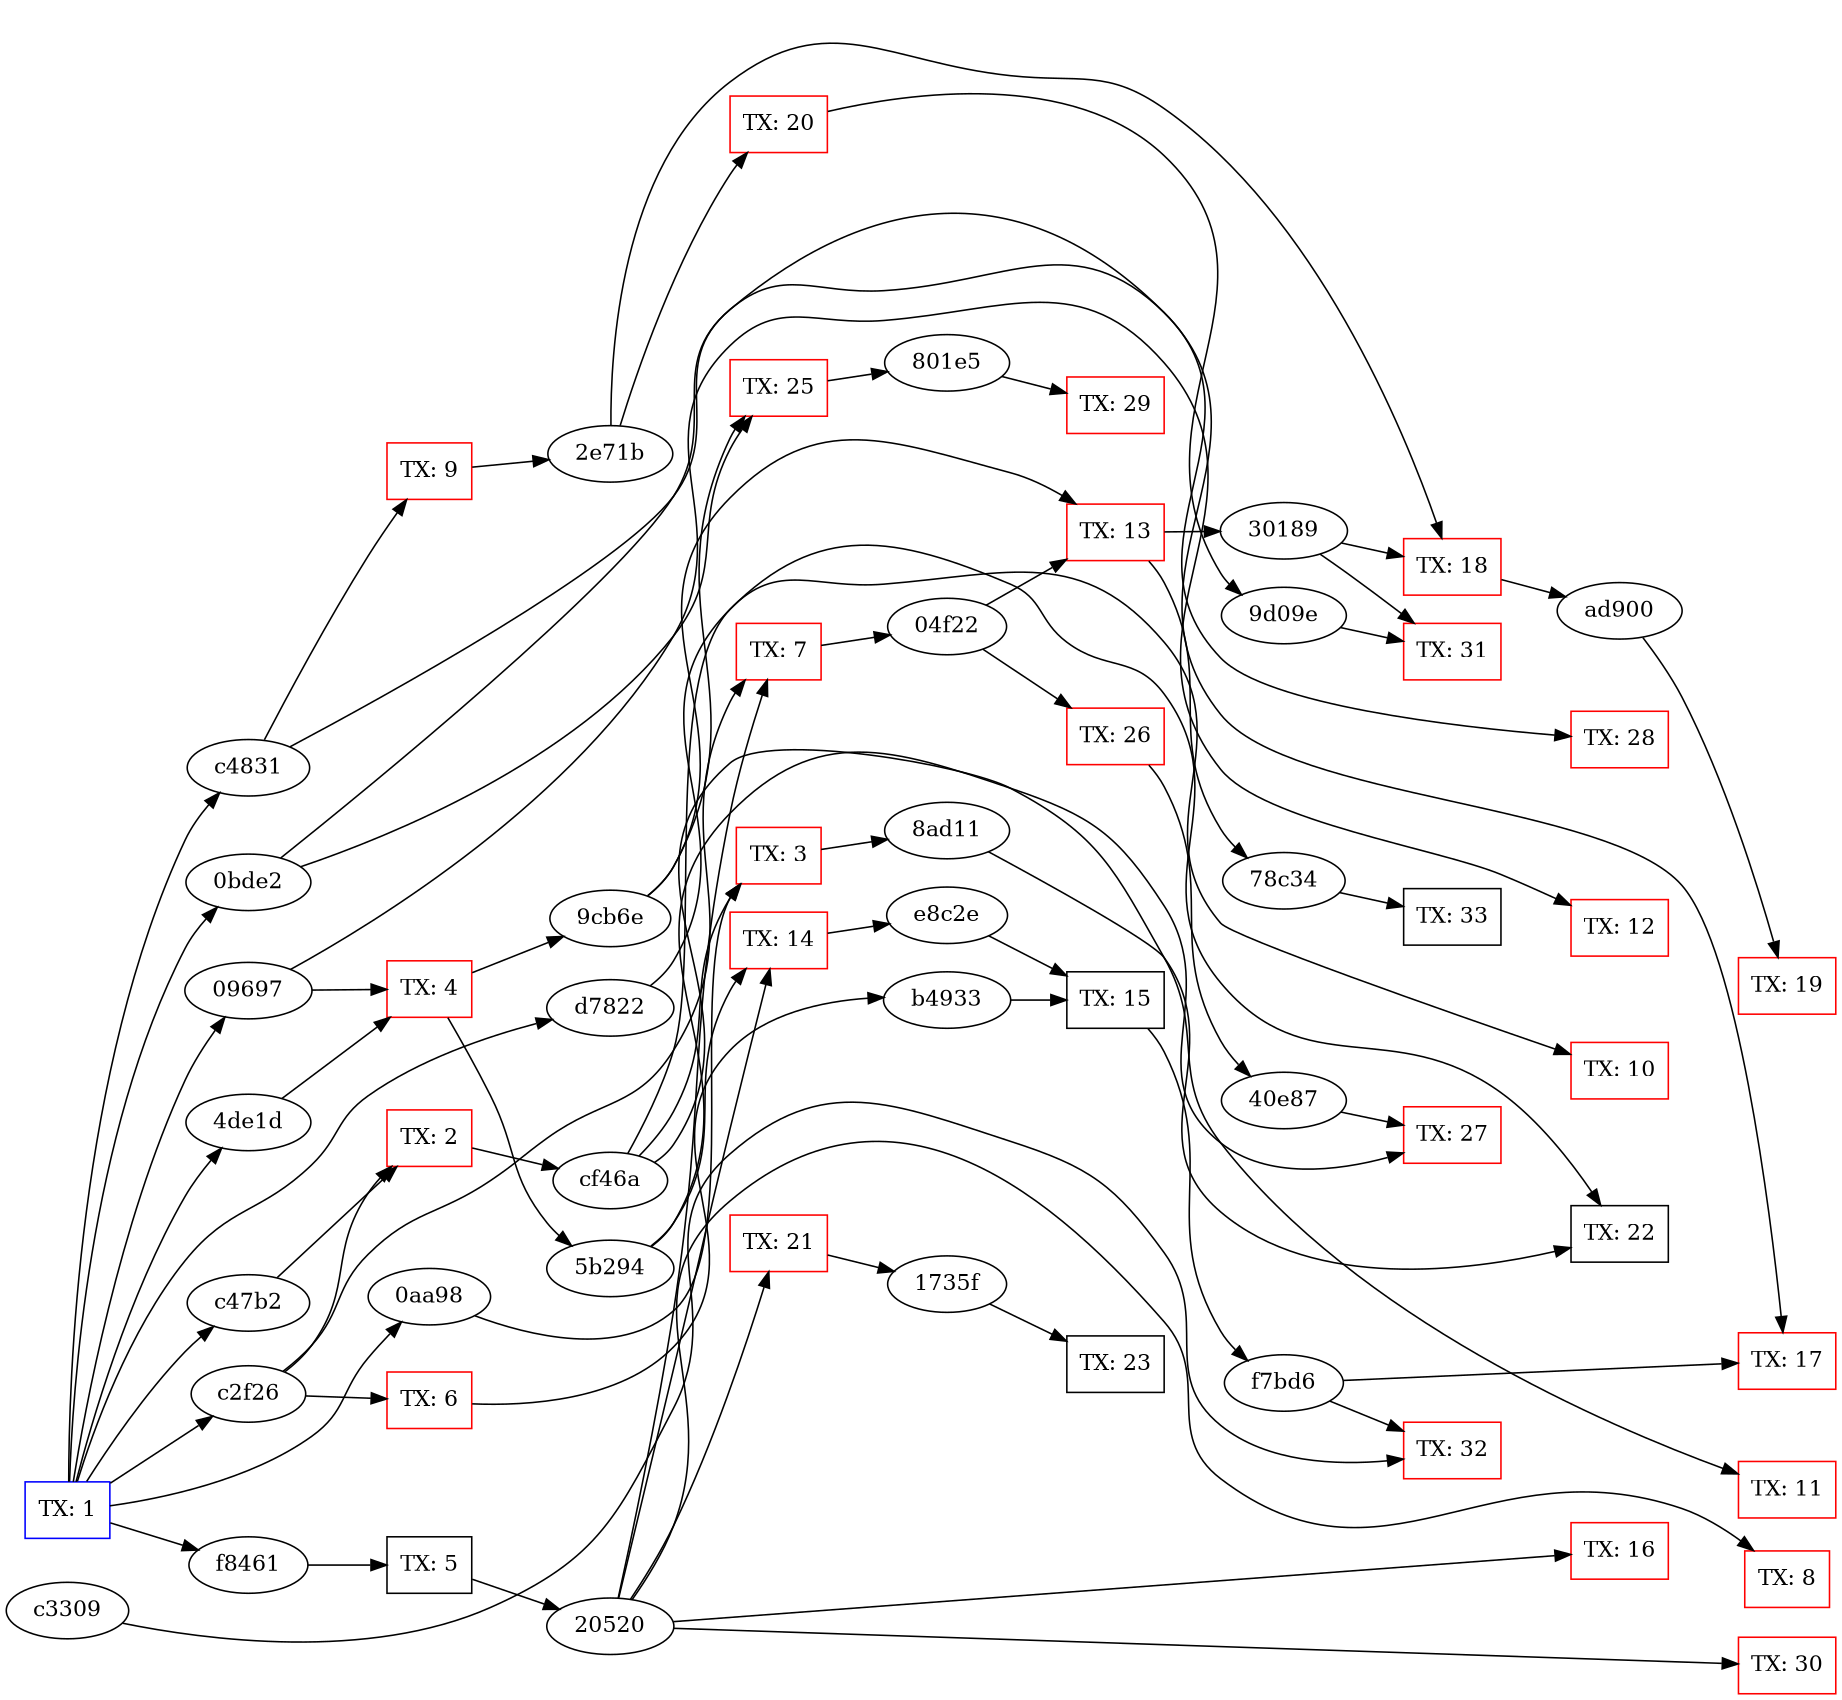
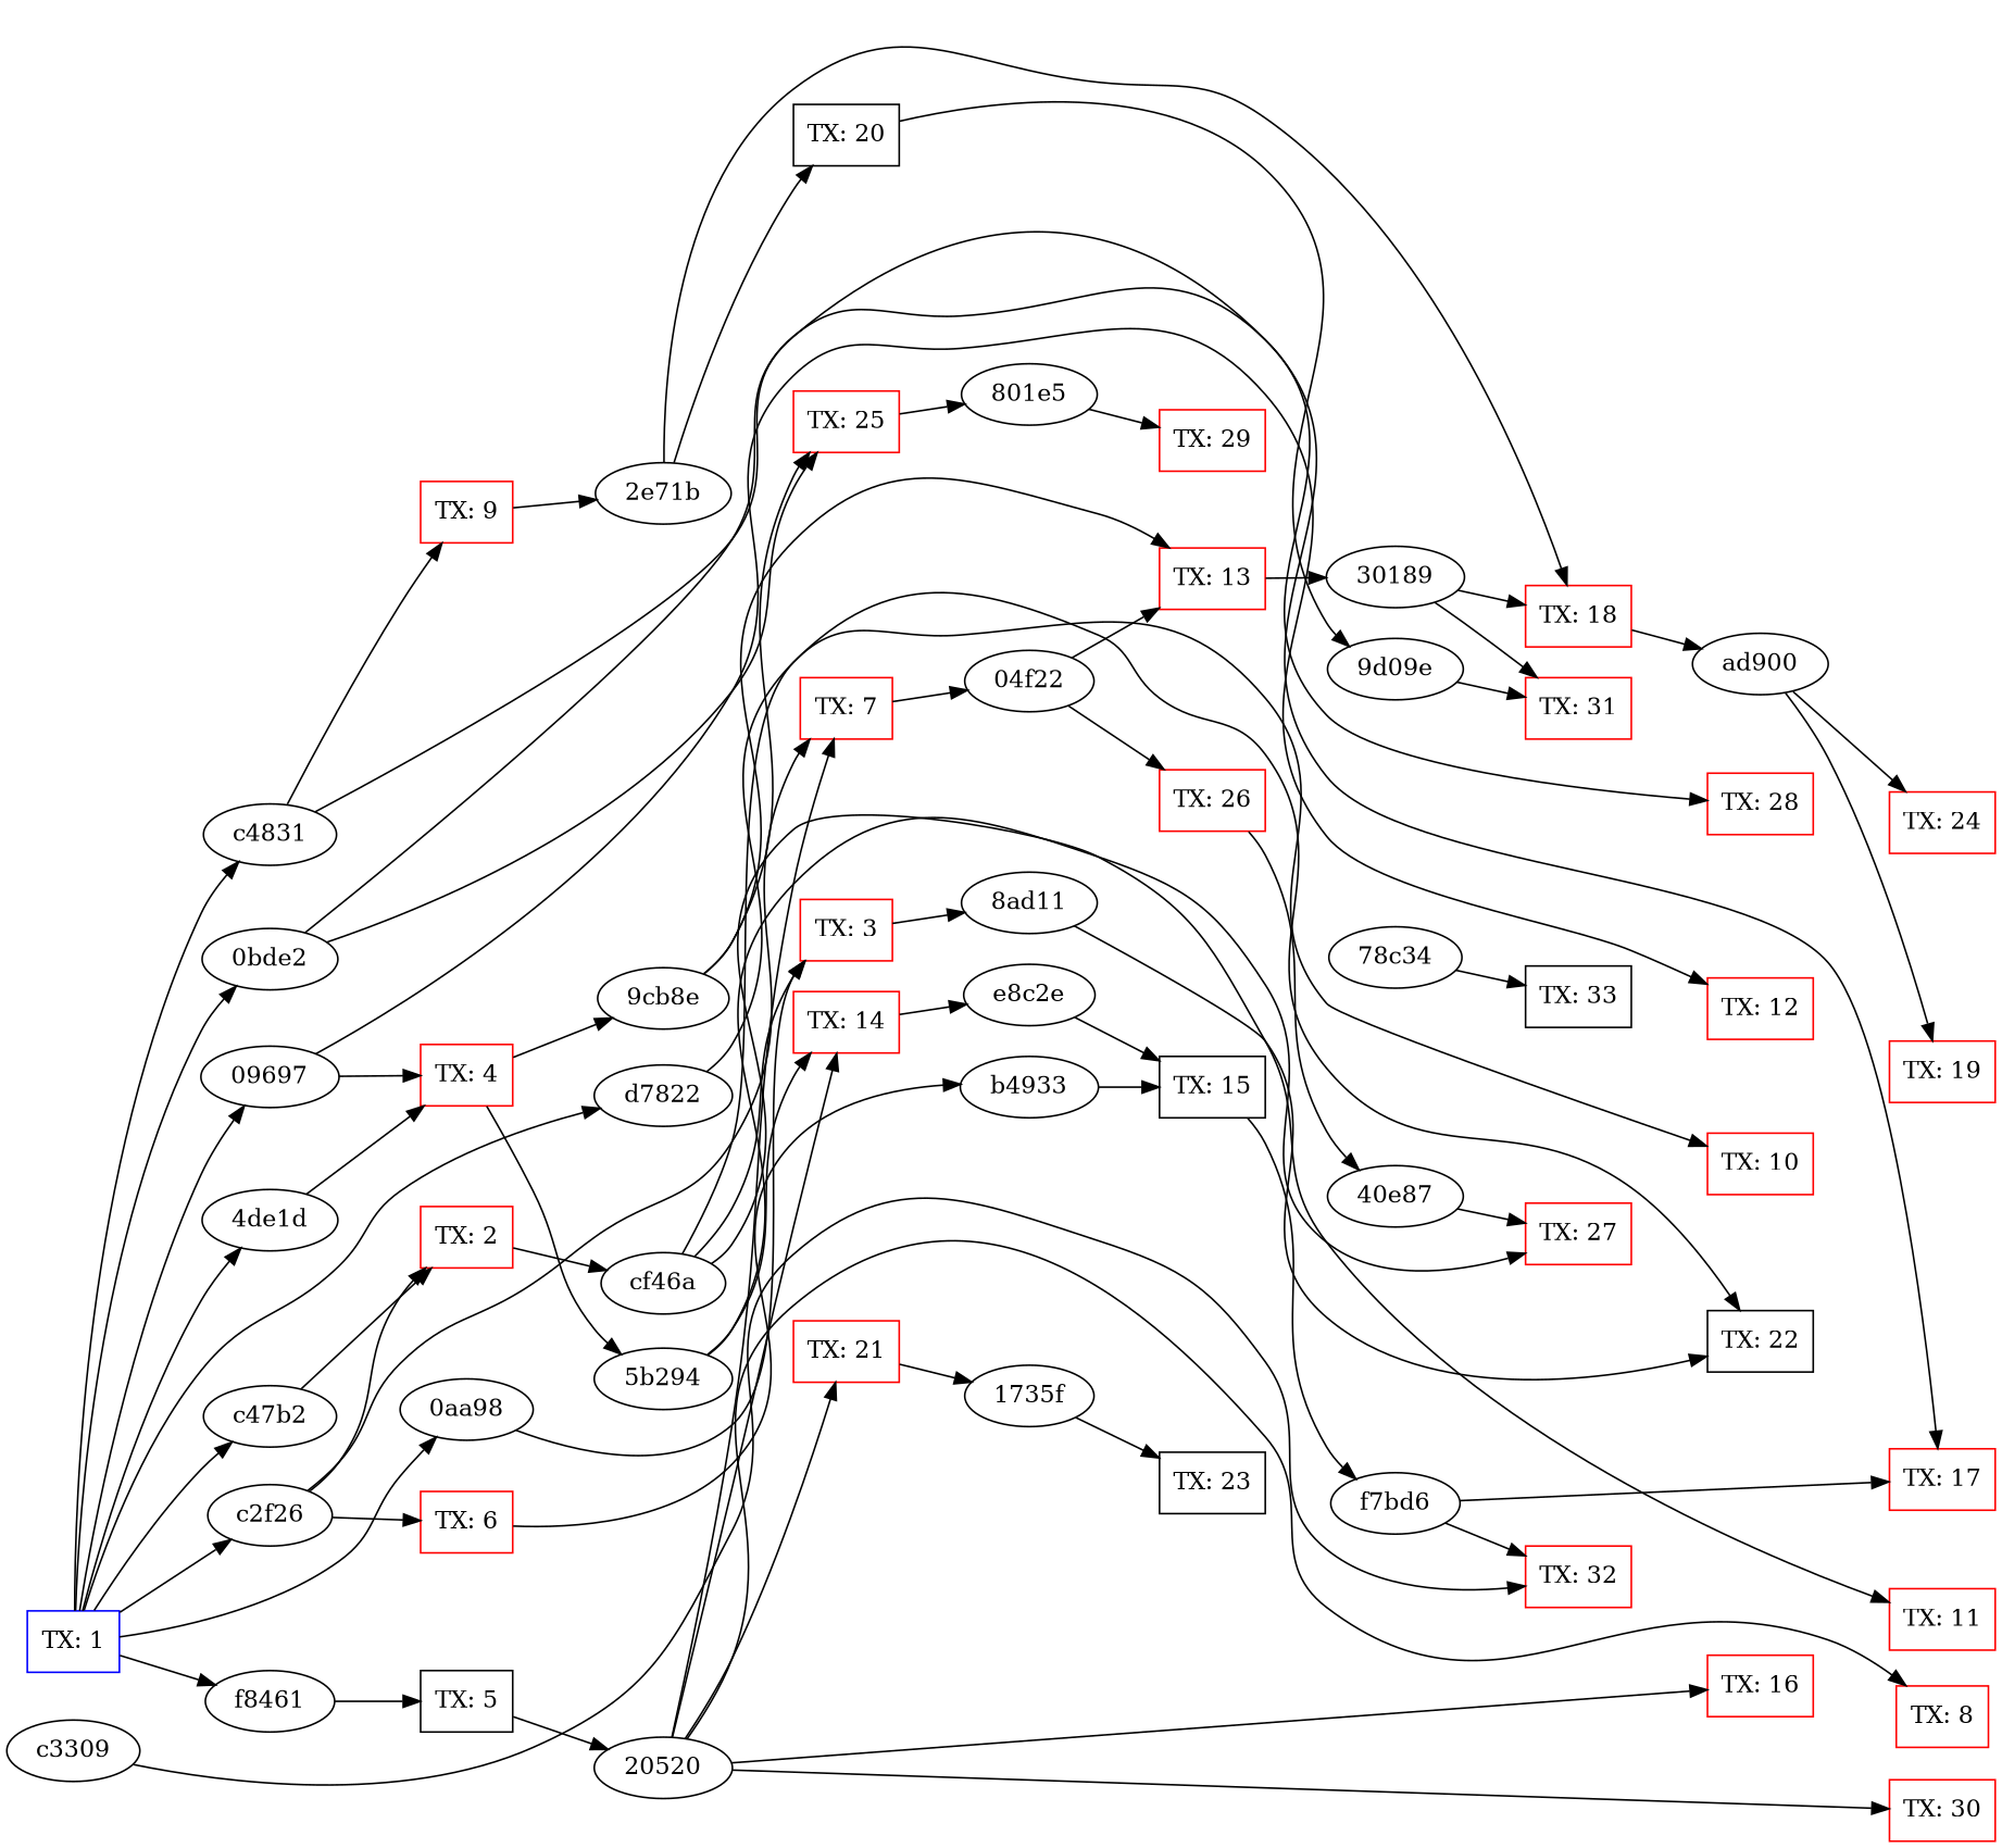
  strict digraph {
    rankdir=LR
    node [weight=0 shape=polygon]
    edge [weight=0]
    n1 [label=c47b2 shape=""]
    n2 [color=red label="TX: 2"]
    n3 [label=cf46a shape=""]
    n4 [color=red label="TX: 3"]
    n5 [color=red label="TX: 10"]
    n6 [color=red label="TX: 11"]
    n7 [label=20520 shape=""]
    n8 [color=red label="TX: 7"]
    n9 [color=red label="TX: 8"]
    n10 [color=red label="TX: 14"]
    n11 [color=red label="TX: 16"]
    n12 [color=red label="TX: 21"]
    n13 [color=red label="TX: 30"]
    n14 [label="04f22" shape=""]
    n15 [label=e8c2e shape=""]
    n16 [label="1735f" shape=""]
    n17 [color=red label="TX: 26"]
    n18 [color=red label="TX: 13"]
    n19 [label="TX: 15"]
    n20 [label="TX: 23"]
    n21 [label=09697 shape=""]
    n22 [color=red label="TX: 4"]
    n23 [color=red label="TX: 12"]
    n24 [label="5b294" shape=""]
-   n25 [label="9cb6e" shape=""]
+   n25 [label="9cb8e" shape=""]
    n26 [color=red label="TX: 27"]
    n27 [color=red label="TX: 25"]
    n28 [label="78c34" shape=""]
    n29 [label="TX: 33"]
    n30 [label=b4933 shape=""]
    n31 [label=f7bd6 shape=""]
    n32 [color=red label="TX: 17"]
    n33 [color=red label="TX: 32"]
-   n34 [color=red label="TX: 20"]
+   n34 [color=black label="TX: 20"]
    n35 [label="9d09e" shape=""]
    n36 [color=red label="TX: 31"]
    n37 [label=30189 shape=""]
    n38 [color=red label="TX: 18"]
    n39 [label=ad900 shape=""]
    n40 [color=red label="TX: 19"]
+   n41 [color=red label="TX: 24"]
    n42 [label="8ad11" shape=""]
    n43 [label="TX: 22"]
    n44 [label="40e87" shape=""]
    n45 [label="0bde2" shape=""]
    n46 [color=red label="TX: 28"]
    n47 [label="801e5" shape=""]
    n48 [color=red label="TX: 29"]
    n49 [label=f8461 shape=""]
    n50 [label="TX: 5"]
    n51 [label=d7822 shape=""]
    n52 [color=blue label="TX: 1"]
    n53 [label=c4831 shape=""]
    n54 [label="4de1d" shape=""]
    n55 [label=c2f26 shape=""]
    n56 [label="0aa98" shape=""]
    n57 [color=red label="TX: 9"]
    n58 [color=red label="TX: 6"]
    n59 [label=c3309 shape=""]
    n60 [label="2e71b" shape=""]
    n1 -> n2
    n2 -> n3
    n3 -> n4
    n3 -> n5
    n3 -> n6
    n4 -> n42
    n7 -> n8
    n7 -> n9
    n7 -> n10
    n7 -> n11
    n7 -> n12
    n7 -> n13
    n8 -> n14
    n10 -> n15
    n12 -> n16
    n14 -> n17
    n14 -> n18
    n15 -> n19
    n16 -> n20
    n17 -> n44
-   n18 -> n28
    n18 -> n37
    n19 -> n31
    n21 -> n22
    n21 -> n23
    n22 -> n24
    n22 -> n25
    n24 -> n10
    n24 -> n26
    n25 -> n18
    n25 -> n27
    n27 -> n47
    n28 -> n29
    n30 -> n19
    n31 -> n32
    n31 -> n33
    n34 -> n35
    n35 -> n36
    n37 -> n36
    n37 -> n38
    n38 -> n39
    n39 -> n40
+   n39 -> n41
    n42 -> n43
    n44 -> n26
    n45 -> n27
    n45 -> n46
    n47 -> n48
    n49 -> n50
    n50 -> n7
    n51 -> n43
    n52 -> n1
    n52 -> n21
    n52 -> n45
    n52 -> n49
    n52 -> n51
    n52 -> n53
    n52 -> n54
    n52 -> n55
    n52 -> n56
    n53 -> n32
    n53 -> n57
    n54 -> n22
    n55 -> n2
    n55 -> n8
    n55 -> n58
    n56 -> n4
    n57 -> n60
    n58 -> n30
    n59 -> n33
    n60 -> n34
    n60 -> n38
  }
